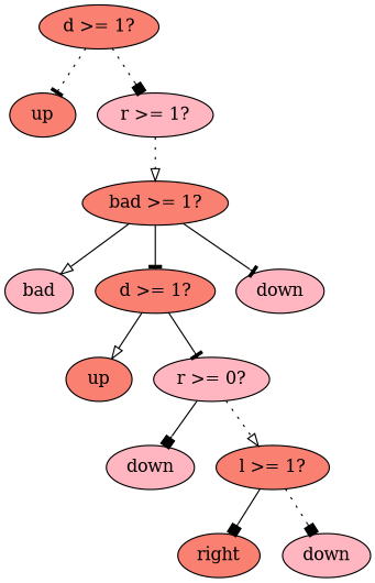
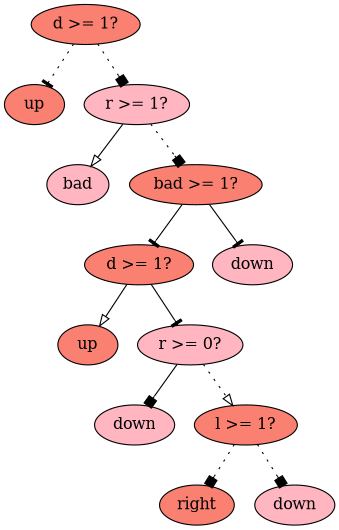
  digraph {
    node [fillcolor=salmon style=filled]
    edge [arrowhead=box style=solid]
    n1 [label="d >= 1?"]
    n2 [label=up]
    n3 [fillcolor=lightpink label="r >= 1?"]
    n4 [fillcolor=lightpink label=bad]
    n5 [label="bad >= 1?"]
    n6 [label="d >= 1?"]
    n7 [fillcolor=lightpink label=down]
    n8 [label=up]
    n9 [fillcolor=lightpink label="r >= 0?"]
    n10 [fillcolor=lightpink label=down]
    n11 [label="l >= 1?"]
    n12 [label=right]
    n13 [fillcolor=lightpink label=down]
    n1 -> n2 [arrowhead=tee style=dotted]
    n1 -> n3 [style=dotted]
-   n5 -> n4 [arrowhead=onormal]
-   n3 -> n5 [arrowhead=onormal style=dotted]
+   n3 -> n4 [arrowhead=onormal]
+   n3 -> n5 [style=dotted]
    n5 -> n6 [arrowhead=tee]
    n5 -> n7 [arrowhead=tee]
    n6 -> n8 [arrowhead=onormal]
    n6 -> n9 [arrowhead=tee]
    n9 -> n10
    n9 -> n11 [arrowhead=onormal style=dotted]
-   n11 -> n12
+   n11 -> n12 [style=dotted]
    n11 -> n13 [style=dotted]
  }
